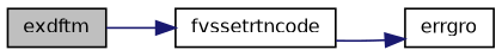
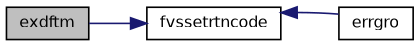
  digraph {
    rankdir=LR
    node [color=black fillcolor=white fontname=Helvetica fontsize=10 shape=record style=filled]
    edge [color=midnightblue fontname=Helvetica fontsize=10 labelfontname=Helvetica labelfontsize=10 style=solid]
    n1 [fillcolor=grey75 fontcolor=black height=0.2 label=exdftm width=0.4]
    n2 [height=0.2 label=fvssetrtncode width=0.4]
    n3 [height=0.2 label=errgro width=0.4]
    n1 -> n2
-   n2 -> n3
+   n3 -> n2
  }
